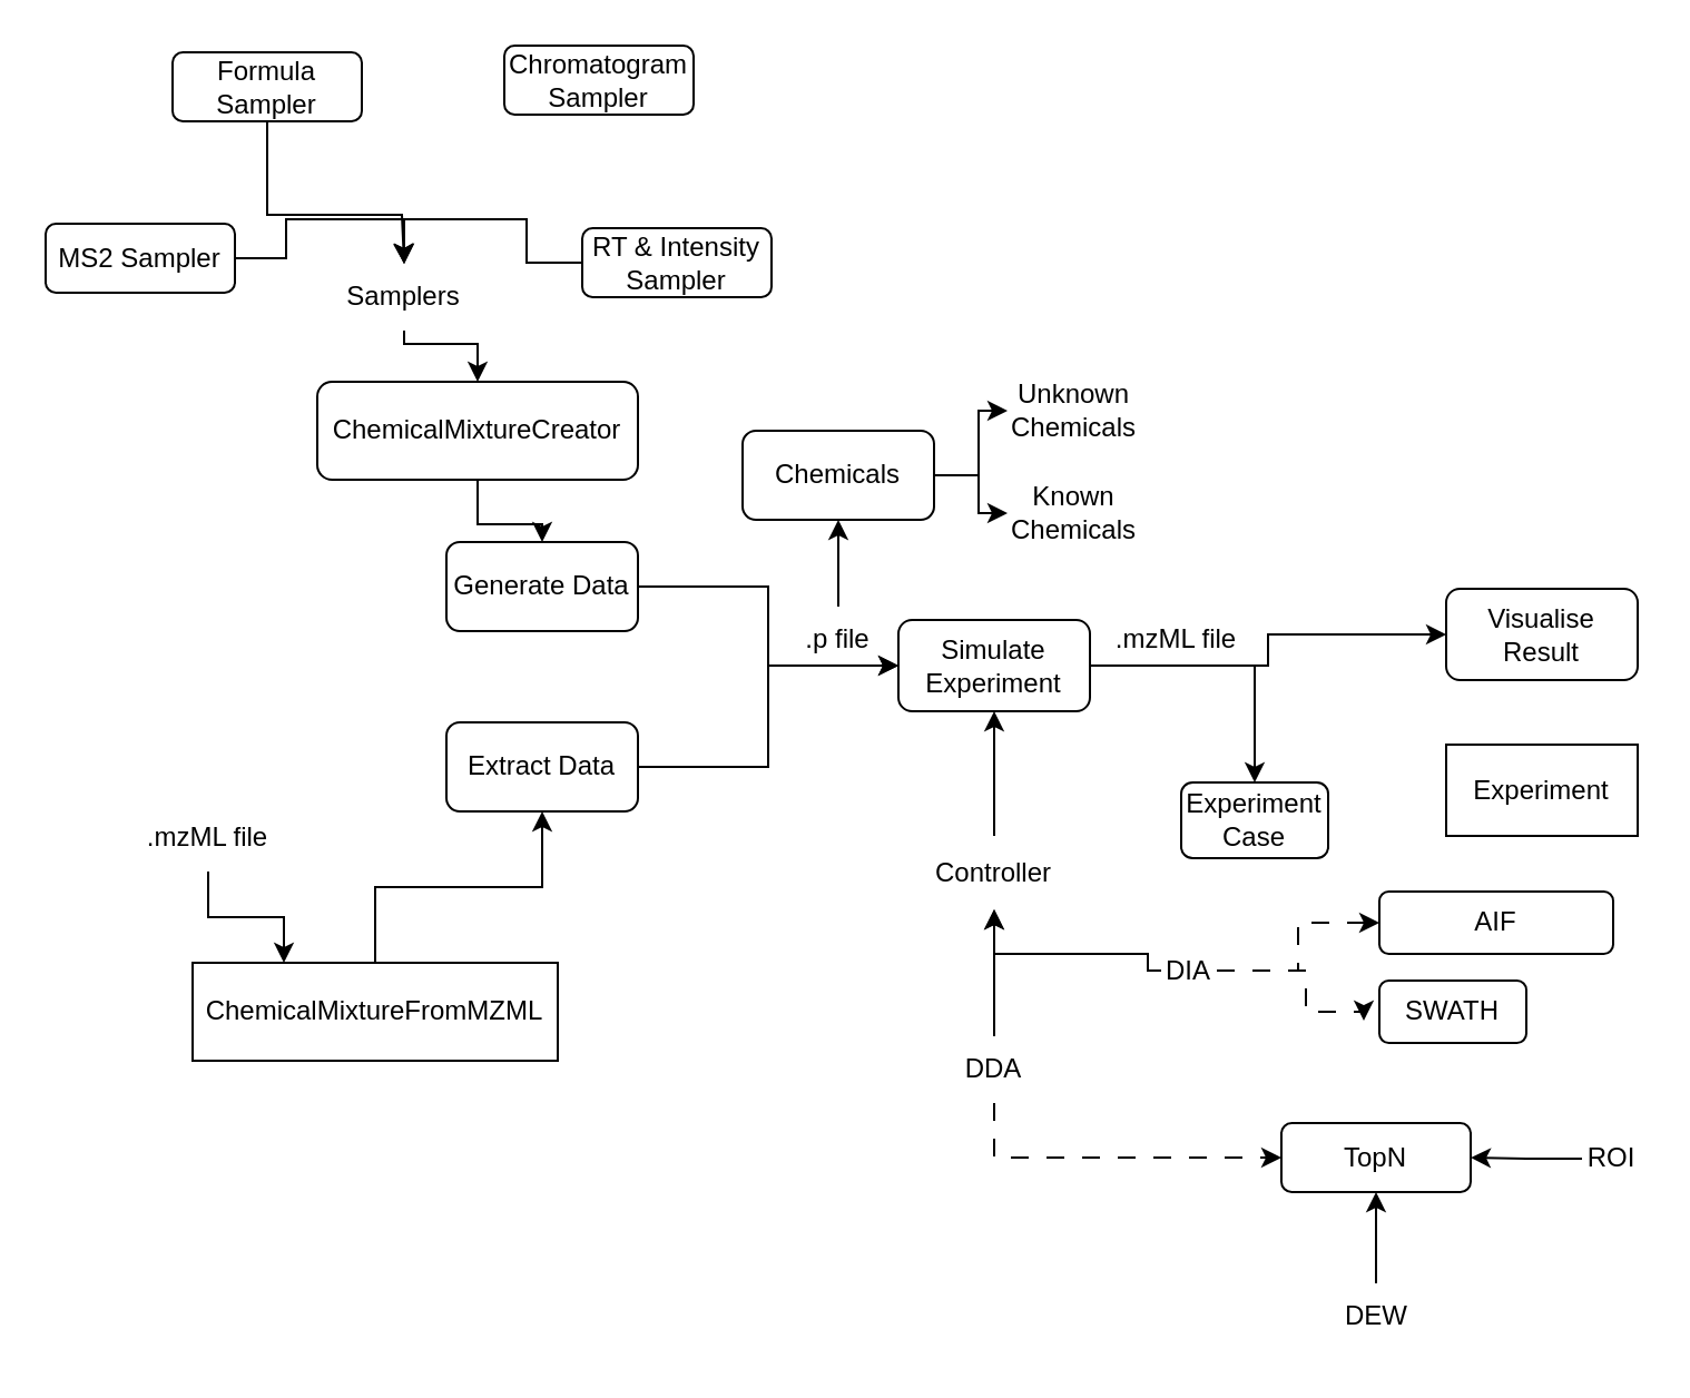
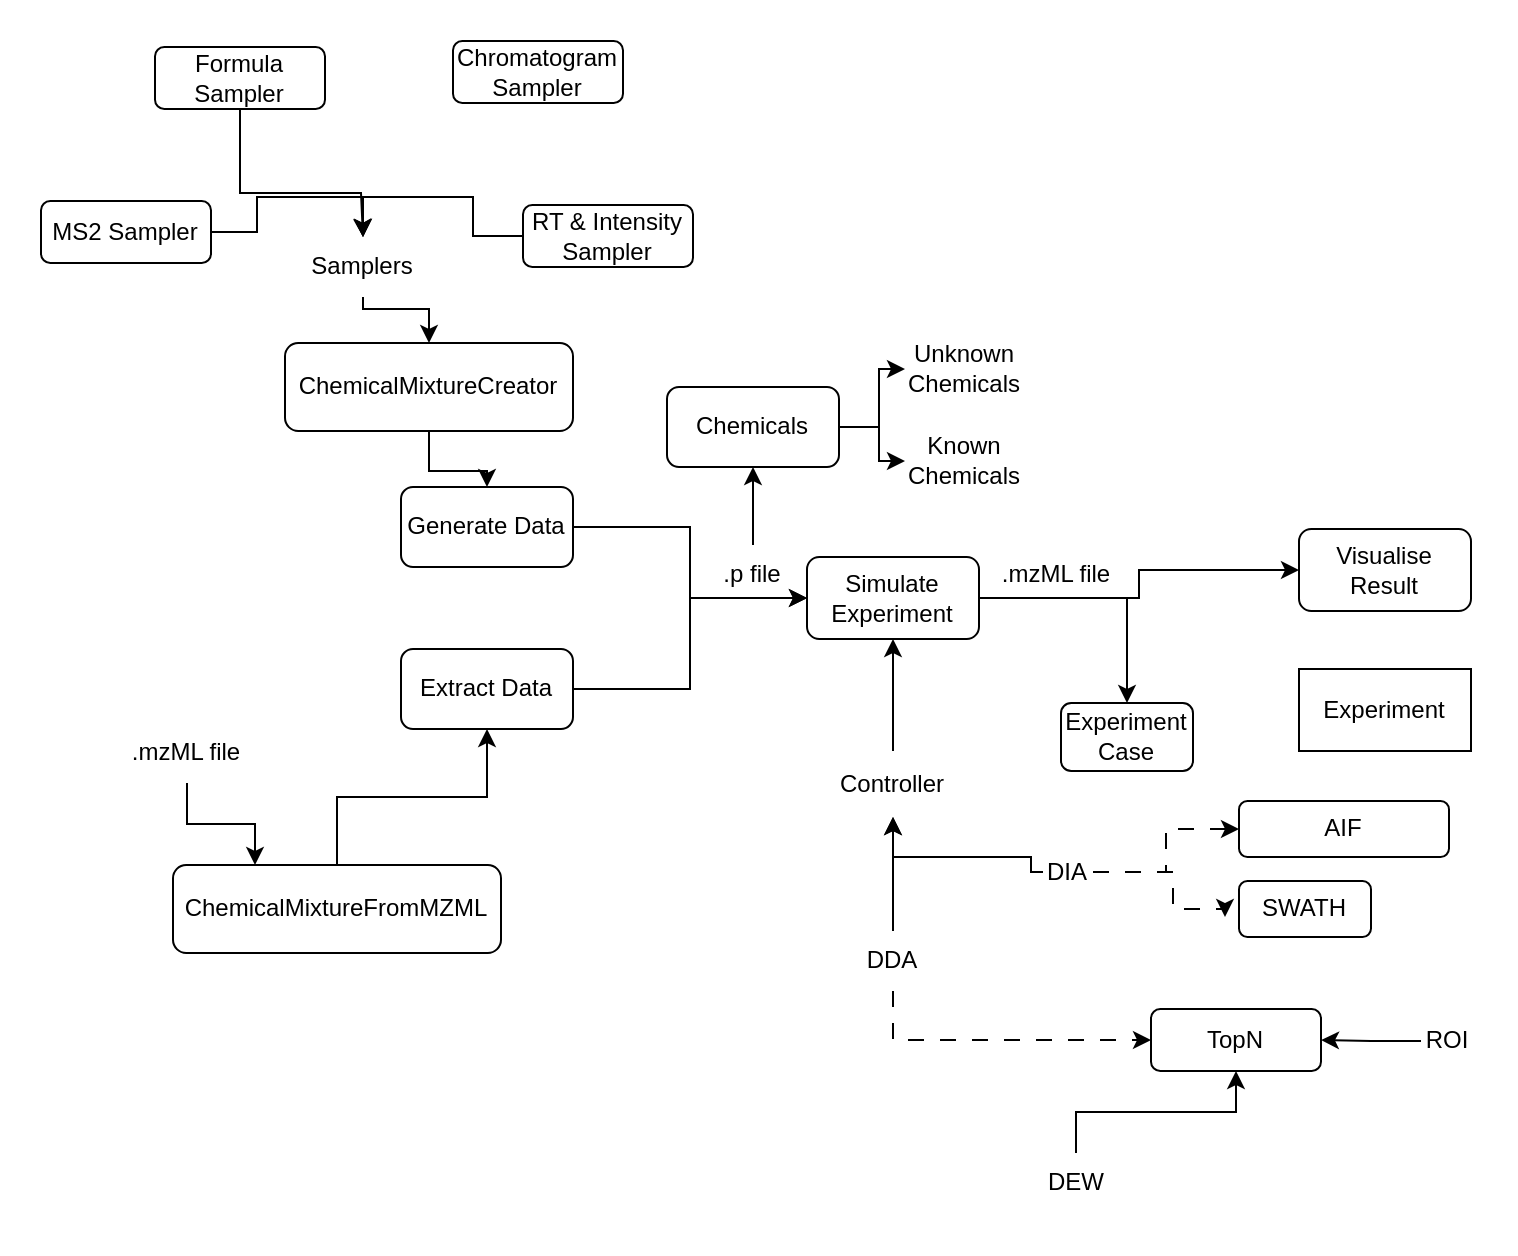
  <mxCell id="0" />
  <mxCell id="1" parent="0" />
  <mxCell id="2" style="edgeStyle=orthogonalEdgeStyle;rounded=0;orthogonalLoop=1;jettySize=auto;html=1;exitX=1;exitY=0.5;exitDx=0;exitDy=0;entryX=0;entryY=0.5;entryDx=0;entryDy=0;" parent="1" source="3" target="12" edge="1"><mxGeometry relative="1" as="geometry" /></mxCell>
  <mxCell id="3" value="Generate Data" style="rounded=1;whiteSpace=wrap;html=1;" parent="1" vertex="1"><mxGeometry x="200" y="243" width="86" height="40" as="geometry" /></mxCell>
  <mxCell id="4" style="edgeStyle=orthogonalEdgeStyle;rounded=0;orthogonalLoop=1;jettySize=auto;html=1;exitX=1;exitY=0.5;exitDx=0;exitDy=0;entryX=0;entryY=0.5;entryDx=0;entryDy=0;" parent="1" source="5" target="12" edge="1"><mxGeometry relative="1" as="geometry" /></mxCell>
  <mxCell id="5" value="Extract Data" style="rounded=1;whiteSpace=wrap;html=1;" parent="1" vertex="1"><mxGeometry x="200" y="324" width="86" height="40" as="geometry" /></mxCell>
  <mxCell id="6" style="edgeStyle=orthogonalEdgeStyle;rounded=0;orthogonalLoop=1;jettySize=auto;html=1;exitX=0.5;exitY=1;exitDx=0;exitDy=0;entryX=0.25;entryY=0;entryDx=0;entryDy=0;" parent="1" source="7" target="23" edge="1"><mxGeometry relative="1" as="geometry" /></mxCell>
  <mxCell id="7" value=".mzML file" style="text;html=1;strokeColor=none;fillColor=none;align=center;verticalAlign=middle;whiteSpace=wrap;rounded=0;" parent="1" vertex="1"><mxGeometry x="63" y="361" width="60" height="30" as="geometry" /></mxCell>
  <mxCell id="8" style="edgeStyle=orthogonalEdgeStyle;rounded=0;orthogonalLoop=1;jettySize=auto;html=1;exitX=0.5;exitY=0;exitDx=0;exitDy=0;entryX=0.5;entryY=1;entryDx=0;entryDy=0;" parent="1" source="9" target="33" edge="1"><mxGeometry relative="1" as="geometry" /></mxCell>
  <mxCell id="9" value=".p file" style="text;html=1;strokeColor=none;fillColor=none;align=center;verticalAlign=middle;whiteSpace=wrap;rounded=0;" parent="1" vertex="1"><mxGeometry x="346" y="272" width="60" height="30" as="geometry" /></mxCell>
  <mxCell id="10" style="edgeStyle=orthogonalEdgeStyle;rounded=0;orthogonalLoop=1;jettySize=auto;html=1;exitX=1;exitY=0.5;exitDx=0;exitDy=0;entryX=0;entryY=0.5;entryDx=0;entryDy=0;" parent="1" source="12" target="15" edge="1"><mxGeometry relative="1" as="geometry" /></mxCell>
  <mxCell id="11" style="edgeStyle=orthogonalEdgeStyle;rounded=0;orthogonalLoop=1;jettySize=auto;html=1;exitX=1;exitY=0.5;exitDx=0;exitDy=0;entryX=0.5;entryY=0;entryDx=0;entryDy=0;" parent="1" source="12" target="36" edge="1"><mxGeometry relative="1" as="geometry"><mxPoint x="544" y="395" as="targetPoint" /></mxGeometry></mxCell>
  <mxCell id="12" value="Simulate&lt;br&gt;Experiment" style="rounded=1;whiteSpace=wrap;html=1;" parent="1" vertex="1"><mxGeometry x="403" y="278" width="86" height="41" as="geometry" /></mxCell>
  <mxCell id="13" value="Controller" style="text;html=1;strokeColor=none;fillColor=none;align=center;verticalAlign=middle;whiteSpace=wrap;rounded=0;" parent="1" vertex="1"><mxGeometry x="416" y="375" width="60" height="33" as="geometry" /></mxCell>
  <mxCell id="14" value="" style="endArrow=classic;html=1;rounded=0;entryX=0.5;entryY=1;entryDx=0;entryDy=0;exitX=0.5;exitY=0;exitDx=0;exitDy=0;" parent="1" source="13" target="12" edge="1"><mxGeometry width="50" height="50" relative="1" as="geometry"><mxPoint x="446" y="353" as="sourcePoint" /><mxPoint x="489" y="309" as="targetPoint" /></mxGeometry></mxCell>
  <mxCell id="15" value="Visualise&lt;br&gt;Result" style="rounded=1;whiteSpace=wrap;html=1;" parent="1" vertex="1"><mxGeometry x="649" y="264" width="86" height="41" as="geometry" /></mxCell>
  <mxCell id="16" value=".mzML file" style="text;html=1;strokeColor=none;fillColor=none;align=center;verticalAlign=middle;whiteSpace=wrap;rounded=0;" parent="1" vertex="1"><mxGeometry x="498" y="272" width="60" height="30" as="geometry" /></mxCell>
  <mxCell id="17" value="Experiment" style="whiteSpace=wrap;html=1;rounded=0;" parent="1" vertex="1"><mxGeometry x="649" y="334" width="86" height="41" as="geometry" /></mxCell>
  <mxCell id="18" style="edgeStyle=orthogonalEdgeStyle;rounded=0;orthogonalLoop=1;jettySize=auto;html=1;exitX=0.5;exitY=1;exitDx=0;exitDy=0;entryX=0.5;entryY=0;entryDx=0;entryDy=0;" parent="1" source="19" target="3" edge="1"><mxGeometry relative="1" as="geometry" /></mxCell>
  <mxCell id="19" value="ChemicalMixtureCreator" style="rounded=1;whiteSpace=wrap;html=1;" parent="1" vertex="1"><mxGeometry x="142" y="171" width="144" height="44" as="geometry" /></mxCell>
  <mxCell id="20" style="edgeStyle=orthogonalEdgeStyle;rounded=0;orthogonalLoop=1;jettySize=auto;html=1;exitX=0.5;exitY=1;exitDx=0;exitDy=0;entryX=0.5;entryY=0;entryDx=0;entryDy=0;" edge="1" parent="1" source="21" target="19"><mxGeometry relative="1" as="geometry"><Array as="points"><mxPoint x="181" y="154" /><mxPoint x="214" y="154" /></Array></mxGeometry></mxCell>
  <mxCell id="21" value="Samplers" style="text;html=1;strokeColor=none;fillColor=none;align=center;verticalAlign=middle;whiteSpace=wrap;rounded=0;" parent="1" vertex="1"><mxGeometry x="151" y="118" width="60" height="30" as="geometry" /></mxCell>
  <mxCell id="22" style="edgeStyle=orthogonalEdgeStyle;rounded=0;orthogonalLoop=1;jettySize=auto;html=1;exitX=0.5;exitY=0;exitDx=0;exitDy=0;entryX=0.5;entryY=1;entryDx=0;entryDy=0;" parent="1" source="23" target="5" edge="1"><mxGeometry relative="1" as="geometry" /></mxCell>
- <mxCell id="23" value="ChemicalMixtureFromMZML" style="whiteSpace=wrap;html=1;rounded=0;" parent="1" vertex="1"><mxGeometry x="86" y="432" width="164" height="44" as="geometry" /></mxCell>
+ <mxCell id="23" value="ChemicalMixtureFromMZML" style="rounded=1;whiteSpace=wrap;html=1;" parent="1" vertex="1"><mxGeometry x="86" y="432" width="164" height="44" as="geometry" /></mxCell>
  <mxCell id="24" style="edgeStyle=orthogonalEdgeStyle;rounded=0;orthogonalLoop=1;jettySize=auto;html=1;exitX=1;exitY=0.5;exitDx=0;exitDy=0;entryX=0.5;entryY=0;entryDx=0;entryDy=0;" parent="1" source="25" target="21" edge="1"><mxGeometry relative="1" as="geometry" /></mxCell>
  <mxCell id="25" value="MS2 Sampler" style="rounded=1;whiteSpace=wrap;html=1;" parent="1" vertex="1"><mxGeometry x="20" y="100" width="85" height="31" as="geometry" /></mxCell>
  <mxCell id="26" style="edgeStyle=orthogonalEdgeStyle;rounded=0;orthogonalLoop=1;jettySize=auto;html=1;exitX=0.5;exitY=1;exitDx=0;exitDy=0;entryX=0.5;entryY=0;entryDx=0;entryDy=0;" parent="1" source="27" target="21" edge="1"><mxGeometry relative="1" as="geometry"><Array as="points"><mxPoint x="119" y="96" /><mxPoint x="180" y="96" /></Array></mxGeometry></mxCell>
  <mxCell id="27" value="Formula Sampler" style="rounded=1;whiteSpace=wrap;html=1;" parent="1" vertex="1"><mxGeometry x="77" y="23" width="85" height="31" as="geometry" /></mxCell>
  <mxCell id="28" value="Chromatogram Sampler" style="rounded=1;whiteSpace=wrap;html=1;" parent="1" vertex="1"><mxGeometry x="226" y="20" width="85" height="31" as="geometry" /></mxCell>
  <mxCell id="29" style="edgeStyle=orthogonalEdgeStyle;rounded=0;orthogonalLoop=1;jettySize=auto;html=1;exitX=0;exitY=0.5;exitDx=0;exitDy=0;entryX=0.5;entryY=0;entryDx=0;entryDy=0;" parent="1" source="30" target="21" edge="1"><mxGeometry relative="1" as="geometry" /></mxCell>
  <mxCell id="30" value="RT &amp;amp; Intensity Sampler" style="rounded=1;whiteSpace=wrap;html=1;" parent="1" vertex="1"><mxGeometry x="261" y="102" width="85" height="31" as="geometry" /></mxCell>
  <mxCell id="31" style="edgeStyle=orthogonalEdgeStyle;rounded=0;orthogonalLoop=1;jettySize=auto;html=1;exitX=1;exitY=0.5;exitDx=0;exitDy=0;entryX=0;entryY=0.5;entryDx=0;entryDy=0;" parent="1" source="33" target="34" edge="1"><mxGeometry relative="1" as="geometry" /></mxCell>
  <mxCell id="32" style="edgeStyle=orthogonalEdgeStyle;rounded=0;orthogonalLoop=1;jettySize=auto;html=1;exitX=1;exitY=0.5;exitDx=0;exitDy=0;" parent="1" source="33" target="35" edge="1"><mxGeometry relative="1" as="geometry" /></mxCell>
  <mxCell id="33" value="Chemicals" style="rounded=1;whiteSpace=wrap;html=1;" parent="1" vertex="1"><mxGeometry x="333" y="193" width="86" height="40" as="geometry" /></mxCell>
  <mxCell id="34" value="Unknown Chemicals" style="text;html=1;strokeColor=none;fillColor=none;align=center;verticalAlign=middle;whiteSpace=wrap;rounded=0;" parent="1" vertex="1"><mxGeometry x="452" y="169" width="60" height="30" as="geometry" /></mxCell>
  <mxCell id="35" value="Known Chemicals" style="text;html=1;strokeColor=none;fillColor=none;align=center;verticalAlign=middle;whiteSpace=wrap;rounded=0;" parent="1" vertex="1"><mxGeometry x="452" y="215" width="60" height="30" as="geometry" /></mxCell>
  <mxCell id="36" value="Experiment Case" style="text;html=1;strokeColor=default;fillColor=none;align=center;verticalAlign=middle;whiteSpace=wrap;rounded=1;" parent="1" vertex="1"><mxGeometry x="530" y="351" width="66" height="34" as="geometry" /></mxCell>
  <mxCell id="37" style="edgeStyle=orthogonalEdgeStyle;rounded=0;orthogonalLoop=1;jettySize=auto;html=1;exitX=0;exitY=0.5;exitDx=0;exitDy=0;entryX=0.5;entryY=1;entryDx=0;entryDy=0;" parent="1" source="40" target="13" edge="1"><mxGeometry relative="1" as="geometry"><Array as="points"><mxPoint x="515" y="436" /><mxPoint x="515" y="428" /><mxPoint x="446" y="428" /></Array></mxGeometry></mxCell>
  <mxCell id="38" style="edgeStyle=orthogonalEdgeStyle;rounded=0;orthogonalLoop=1;jettySize=auto;html=1;exitX=1;exitY=0.5;exitDx=0;exitDy=0;entryX=0;entryY=0.5;entryDx=0;entryDy=0;dashed=1;dashPattern=8 8;" parent="1" source="40" target="46" edge="1"><mxGeometry relative="1" as="geometry" /></mxCell>
  <mxCell id="39" style="edgeStyle=orthogonalEdgeStyle;rounded=0;orthogonalLoop=1;jettySize=auto;html=1;exitX=1;exitY=0.5;exitDx=0;exitDy=0;dashed=1;dashPattern=8 8;" parent="1" source="40" edge="1"><mxGeometry relative="1" as="geometry"><mxPoint x="612" y="458" as="targetPoint" /><Array as="points"><mxPoint x="586" y="436" /><mxPoint x="586" y="454" /></Array></mxGeometry></mxCell>
  <mxCell id="40" value="DIA" style="text;html=1;strokeColor=none;fillColor=none;align=center;verticalAlign=middle;whiteSpace=wrap;rounded=0;" parent="1" vertex="1"><mxGeometry x="521" y="421" width="25" height="29" as="geometry" /></mxCell>
  <mxCell id="41" style="edgeStyle=orthogonalEdgeStyle;rounded=0;orthogonalLoop=1;jettySize=auto;html=1;exitX=0.5;exitY=0;exitDx=0;exitDy=0;entryX=0.5;entryY=1;entryDx=0;entryDy=0;" parent="1" source="43" target="13" edge="1"><mxGeometry relative="1" as="geometry" /></mxCell>
  <mxCell id="42" style="edgeStyle=orthogonalEdgeStyle;rounded=0;orthogonalLoop=1;jettySize=auto;html=1;exitX=0.5;exitY=1;exitDx=0;exitDy=0;entryX=0;entryY=0.5;entryDx=0;entryDy=0;dashed=1;dashPattern=8 8;" parent="1" source="43" target="44" edge="1"><mxGeometry relative="1" as="geometry" /></mxCell>
  <mxCell id="43" value="DDA" style="text;html=1;strokeColor=none;fillColor=none;align=center;verticalAlign=middle;whiteSpace=wrap;rounded=0;" parent="1" vertex="1"><mxGeometry x="416" y="465" width="60" height="30" as="geometry" /></mxCell>
  <mxCell id="44" value="TopN" style="rounded=1;whiteSpace=wrap;html=1;" parent="1" vertex="1"><mxGeometry x="575" y="504" width="85" height="31" as="geometry" /></mxCell>
  <mxCell id="45" value="SWATH" style="rounded=1;whiteSpace=wrap;html=1;" parent="1" vertex="1"><mxGeometry x="619" y="440" width="66" height="28" as="geometry" /></mxCell>
  <mxCell id="46" value="AIF" style="rounded=1;whiteSpace=wrap;html=1;" parent="1" vertex="1"><mxGeometry x="619" y="400" width="105" height="28" as="geometry" /></mxCell>
  <mxCell id="47" style="edgeStyle=orthogonalEdgeStyle;rounded=0;orthogonalLoop=1;jettySize=auto;html=1;exitX=0.5;exitY=0;exitDx=0;exitDy=0;entryX=0.5;entryY=1;entryDx=0;entryDy=0;" parent="1" source="48" target="44" edge="1"><mxGeometry relative="1" as="geometry" /></mxCell>
- <mxCell id="48" value="DEW" style="text;html=1;strokeColor=none;fillColor=none;align=center;verticalAlign=middle;whiteSpace=wrap;rounded=0;" parent="1" vertex="1"><mxGeometry x="587.5" y="576" width="60" height="30" as="geometry" /></mxCell>
+ <mxCell id="48" value="DEW" style="text;html=1;strokeColor=none;fillColor=none;align=center;verticalAlign=middle;whiteSpace=wrap;rounded=0;" parent="1" vertex="1"><mxGeometry x="507.5" y="576" width="60" height="30" as="geometry" /></mxCell>
  <mxCell id="49" style="edgeStyle=orthogonalEdgeStyle;rounded=0;orthogonalLoop=1;jettySize=auto;html=1;exitX=0;exitY=0.5;exitDx=0;exitDy=0;entryX=1;entryY=0.5;entryDx=0;entryDy=0;" parent="1" source="50" target="44" edge="1"><mxGeometry relative="1" as="geometry" /></mxCell>
  <mxCell id="50" value="ROI" style="text;html=1;strokeColor=none;fillColor=none;align=center;verticalAlign=middle;whiteSpace=wrap;rounded=0;" parent="1" vertex="1"><mxGeometry x="710" y="505" width="27" height="30" as="geometry" /></mxCell>
